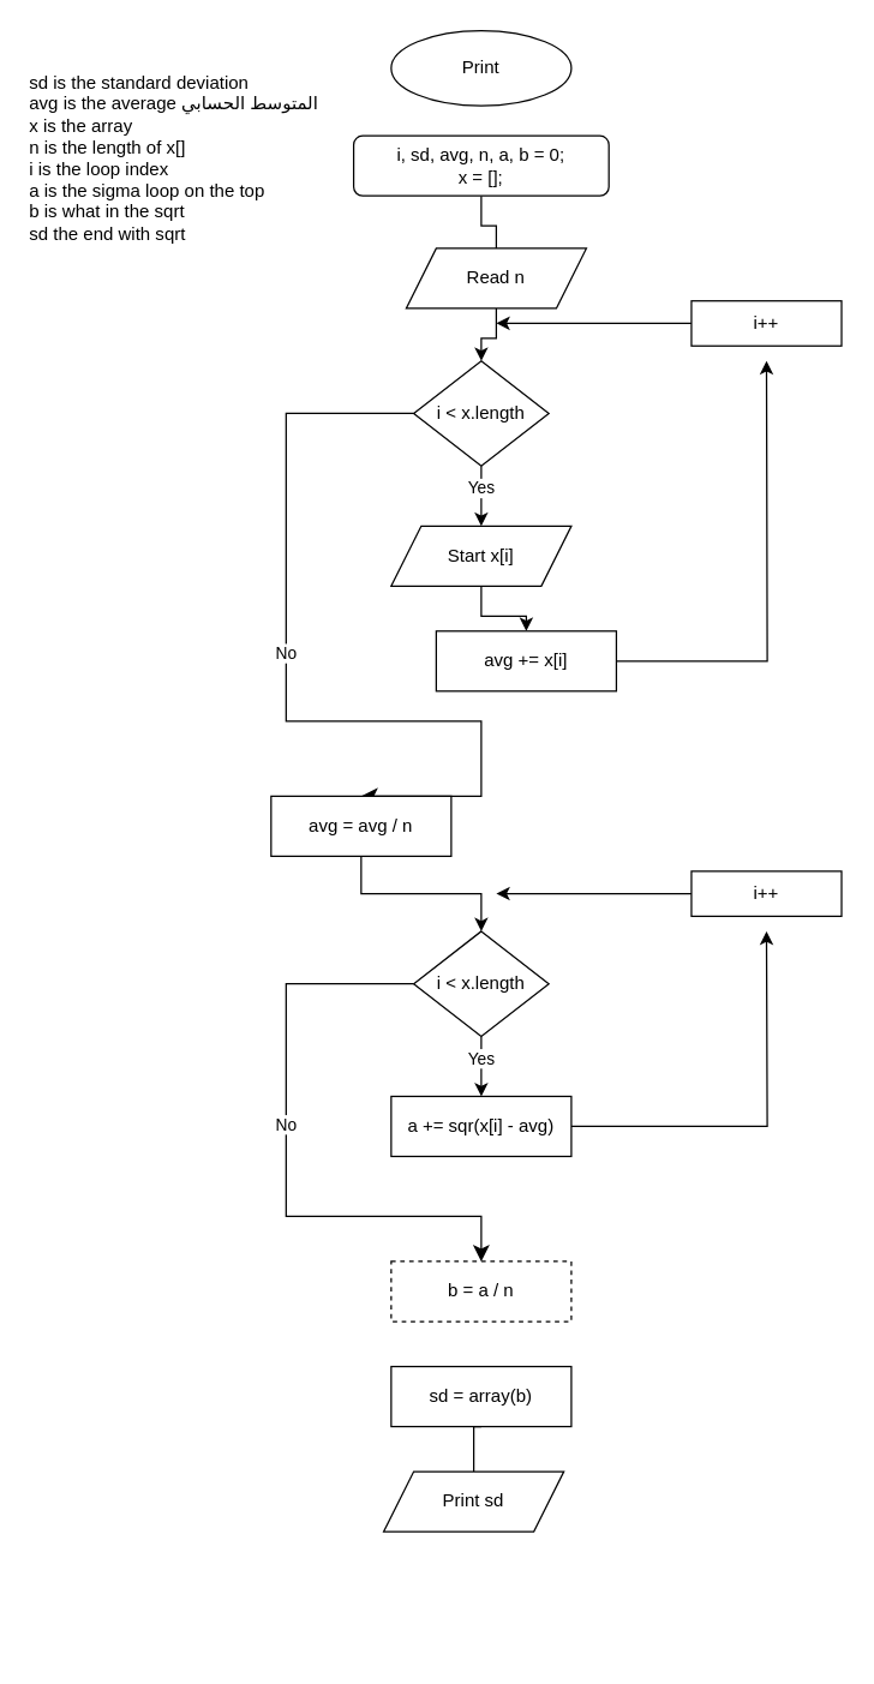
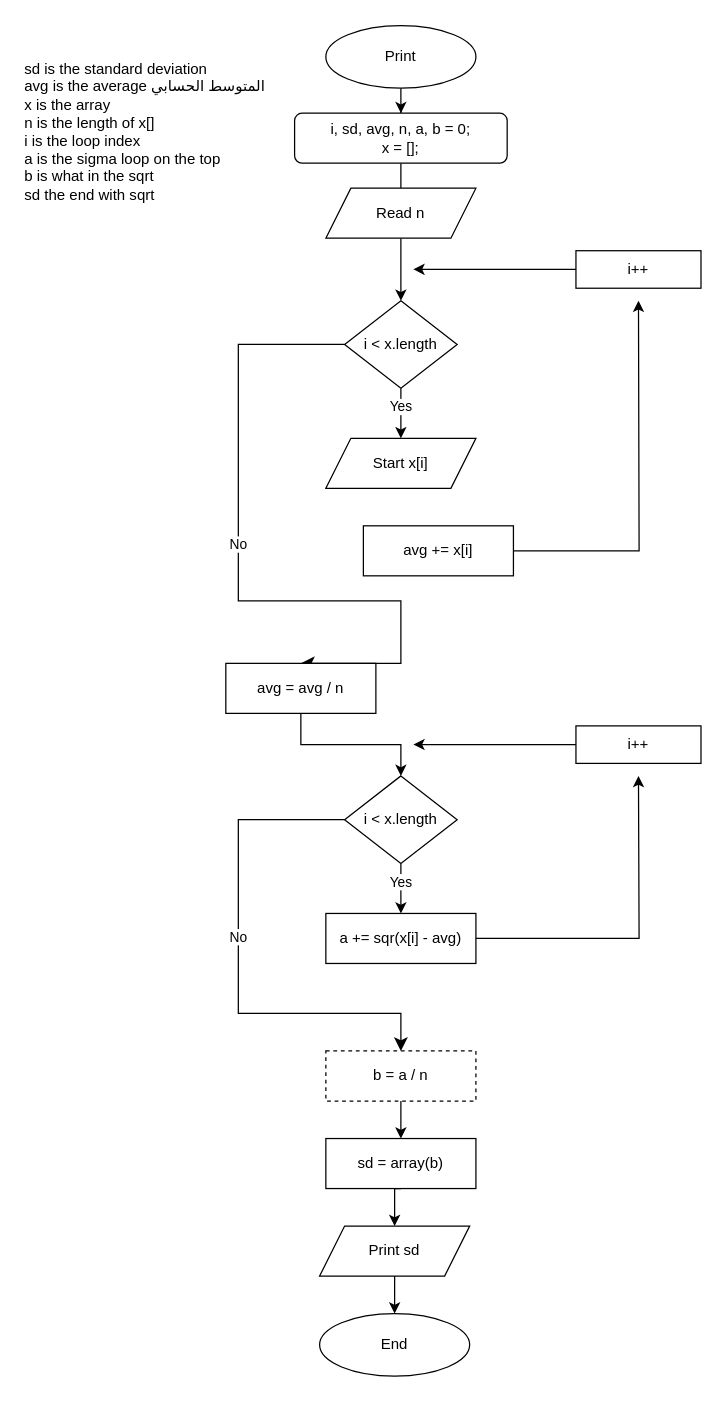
  <mxCell id="0" />
  <mxCell id="1" parent="0" />
+ <mxCell id="2" value="" style="edgeStyle=orthogonalEdgeStyle;rounded=0;orthogonalLoop=1;jettySize=auto;html=1;" edge="1" parent="1" source="3" target="5"><mxGeometry relative="1" as="geometry" /></mxCell>
  <mxCell id="3" value="Print" style="ellipse;whiteSpace=wrap;html=1;" vertex="1" parent="1"><mxGeometry x="260" y="20" width="120" height="50" as="geometry" /></mxCell>
  <mxCell id="4" value="" style="edgeStyle=orthogonalEdgeStyle;rounded=0;orthogonalLoop=1;jettySize=auto;html=1;endArrow=none;" edge="1" parent="1" source="5" target="7"><mxGeometry relative="1" as="geometry" /></mxCell>
  <mxCell id="5" value="i, sd, avg, n, a, b = 0;&lt;div&gt;x = [];&lt;/div&gt;" style="whiteSpace=wrap;html=1;rounded=1;" vertex="1" parent="1"><mxGeometry x="235" y="90" width="170" height="40" as="geometry" /></mxCell>
  <mxCell id="6" value="" style="edgeStyle=orthogonalEdgeStyle;rounded=0;orthogonalLoop=1;jettySize=auto;html=1;" edge="1" parent="1" source="7" target="10"><mxGeometry relative="1" as="geometry" /></mxCell>
- <mxCell id="7" value="Read n" style="shape=parallelogram;perimeter=parallelogramPerimeter;whiteSpace=wrap;html=1;fixedSize=1;" vertex="1" parent="1"><mxGeometry x="270" y="165" width="120" height="40" as="geometry" /></mxCell>
+ <mxCell id="7" value="Read n" style="shape=parallelogram;perimeter=parallelogramPerimeter;whiteSpace=wrap;html=1;fixedSize=1;" vertex="1" parent="1"><mxGeometry x="260" y="150" width="120" height="40" as="geometry" /></mxCell>
  <mxCell id="8" value="" style="edgeStyle=orthogonalEdgeStyle;rounded=0;orthogonalLoop=1;jettySize=auto;html=1;" edge="1" parent="1" source="10" target="13"><mxGeometry relative="1" as="geometry" /></mxCell>
  <mxCell id="9" value="Yes" style="edgeLabel;html=1;align=center;verticalAlign=middle;resizable=0;points=[];" connectable="0" vertex="1" parent="8"><mxGeometry x="-0.324" y="-1" relative="1" as="geometry"><mxPoint as="offset" /></mxGeometry></mxCell>
  <mxCell id="10" value="i &amp;lt; x.length" style="rhombus;whiteSpace=wrap;html=1;" vertex="1" parent="1"><mxGeometry x="275" y="240" width="90" height="70" as="geometry" /></mxCell>
  <mxCell id="11" style="edgeStyle=orthogonalEdgeStyle;rounded=0;orthogonalLoop=1;jettySize=auto;html=1;exitX=1;exitY=0.5;exitDx=0;exitDy=0;" edge="1" parent="1" source="37"><mxGeometry relative="1" as="geometry"><mxPoint x="510" y="240" as="targetPoint" /></mxGeometry></mxCell>
- <mxCell id="12" style="edgeStyle=orthogonalEdgeStyle;rounded=0;orthogonalLoop=1;jettySize=auto;html=1;exitX=0.5;exitY=1;exitDx=0;exitDy=0;entryX=0.5;entryY=0;entryDx=0;entryDy=0;" edge="1" parent="1" source="13" target="37"><mxGeometry relative="1" as="geometry" /></mxCell>
  <mxCell id="13" value="Start x[i]" style="shape=parallelogram;perimeter=parallelogramPerimeter;whiteSpace=wrap;html=1;fixedSize=1;" vertex="1" parent="1"><mxGeometry x="260" y="350" width="120" height="40" as="geometry" /></mxCell>
  <mxCell id="14" style="edgeStyle=orthogonalEdgeStyle;rounded=0;orthogonalLoop=1;jettySize=auto;html=1;exitX=0;exitY=0.5;exitDx=0;exitDy=0;" edge="1" parent="1" source="15"><mxGeometry relative="1" as="geometry"><mxPoint x="330" y="214.897" as="targetPoint" /></mxGeometry></mxCell>
  <mxCell id="15" value="i++" style="rounded=0;whiteSpace=wrap;html=1;" vertex="1" parent="1"><mxGeometry x="460" y="200" width="100" height="30" as="geometry" /></mxCell>
  <mxCell id="16" value="&lt;div style=&quot;text-align: left;&quot;&gt;&lt;span style=&quot;background-color: initial;&quot;&gt;sd is the standard deviation&lt;/span&gt;&lt;/div&gt;&lt;div style=&quot;text-align: left;&quot;&gt;&lt;span style=&quot;background-color: initial;&quot;&gt;avg is the average المتوسط الحسابي&lt;/span&gt;&lt;/div&gt;&lt;div style=&quot;text-align: left;&quot;&gt;x is the array&lt;/div&gt;&lt;div style=&quot;text-align: left;&quot;&gt;n is the length of x[]&lt;br&gt;&lt;/div&gt;&lt;div style=&quot;text-align: left;&quot;&gt;i is the loop index&lt;/div&gt;&lt;div style=&quot;text-align: left;&quot;&gt;a is the sigma loop on the top&lt;/div&gt;&lt;div style=&quot;text-align: left;&quot;&gt;b is what in the sqrt&amp;nbsp;&lt;/div&gt;&lt;div style=&quot;text-align: left;&quot;&gt;sd the end with sqrt&lt;/div&gt;" style="text;html=1;align=center;verticalAlign=middle;resizable=0;points=[];autosize=1;strokeColor=none;fillColor=none;" vertex="1" parent="1"><mxGeometry x="20" y="40" width="190" height="130" as="geometry" /></mxCell>
  <mxCell id="17" value="" style="edgeStyle=segmentEdgeStyle;endArrow=classic;html=1;curved=0;rounded=0;endSize=8;startSize=8;sourcePerimeterSpacing=0;targetPerimeterSpacing=0;exitX=0;exitY=0.5;exitDx=0;exitDy=0;entryX=0.5;entryY=0;entryDx=0;entryDy=0;" edge="1" parent="1" source="10" target="20"><mxGeometry width="100" relative="1" as="geometry"><mxPoint x="190" y="270" as="sourcePoint" /><mxPoint x="140" y="630" as="targetPoint" /><Array as="points"><mxPoint x="190" y="275" /><mxPoint x="190" y="480" /><mxPoint x="320" y="480" /></Array></mxGeometry></mxCell>
  <mxCell id="18" value="No" style="edgeLabel;html=1;align=center;verticalAlign=middle;resizable=0;points=[];" connectable="0" vertex="1" parent="17"><mxGeometry x="-0.111" y="-1" relative="1" as="geometry"><mxPoint as="offset" /></mxGeometry></mxCell>
  <mxCell id="19" style="edgeStyle=orthogonalEdgeStyle;rounded=0;orthogonalLoop=1;jettySize=auto;html=1;exitX=0.5;exitY=1;exitDx=0;exitDy=0;" edge="1" parent="1" source="20" target="23"><mxGeometry relative="1" as="geometry" /></mxCell>
  <mxCell id="20" value="avg = avg / n" style="rounded=0;whiteSpace=wrap;html=1;" vertex="1" parent="1"><mxGeometry x="180" y="530" width="120" height="40" as="geometry" /></mxCell>
  <mxCell id="21" value="" style="edgeStyle=orthogonalEdgeStyle;rounded=0;orthogonalLoop=1;jettySize=auto;html=1;" edge="1" parent="1" source="23"><mxGeometry relative="1" as="geometry"><mxPoint x="320" y="730" as="targetPoint" /></mxGeometry></mxCell>
  <mxCell id="22" value="Yes" style="edgeLabel;html=1;align=center;verticalAlign=middle;resizable=0;points=[];" connectable="0" vertex="1" parent="21"><mxGeometry x="-0.324" y="-1" relative="1" as="geometry"><mxPoint as="offset" /></mxGeometry></mxCell>
  <mxCell id="23" value="i &amp;lt; x.length" style="rhombus;whiteSpace=wrap;html=1;" vertex="1" parent="1"><mxGeometry x="275" y="620" width="90" height="70" as="geometry" /></mxCell>
  <mxCell id="24" style="edgeStyle=orthogonalEdgeStyle;rounded=0;orthogonalLoop=1;jettySize=auto;html=1;exitX=1;exitY=0.5;exitDx=0;exitDy=0;" edge="1" parent="1" source="29"><mxGeometry relative="1" as="geometry"><mxPoint x="510" y="620" as="targetPoint" /><mxPoint x="369.983" y="750.034" as="sourcePoint" /></mxGeometry></mxCell>
  <mxCell id="25" style="edgeStyle=orthogonalEdgeStyle;rounded=0;orthogonalLoop=1;jettySize=auto;html=1;exitX=0;exitY=0.5;exitDx=0;exitDy=0;" edge="1" parent="1" source="26"><mxGeometry relative="1" as="geometry"><mxPoint x="330" y="594.897" as="targetPoint" /></mxGeometry></mxCell>
  <mxCell id="26" value="i++" style="rounded=0;whiteSpace=wrap;html=1;" vertex="1" parent="1"><mxGeometry x="460" y="580" width="100" height="30" as="geometry" /></mxCell>
  <mxCell id="27" value="" style="edgeStyle=segmentEdgeStyle;endArrow=classic;html=1;curved=0;rounded=0;endSize=8;startSize=8;sourcePerimeterSpacing=0;targetPerimeterSpacing=0;exitX=0;exitY=0.5;exitDx=0;exitDy=0;entryX=0.5;entryY=0;entryDx=0;entryDy=0;" edge="1" parent="1" source="23" target="31"><mxGeometry width="100" relative="1" as="geometry"><mxPoint x="190" y="650" as="sourcePoint" /><mxPoint x="310" y="810" as="targetPoint" /><Array as="points"><mxPoint x="190" y="655" /><mxPoint x="190" y="810" /><mxPoint x="320" y="810" /></Array></mxGeometry></mxCell>
  <mxCell id="28" value="No" style="edgeLabel;html=1;align=center;verticalAlign=middle;resizable=0;points=[];" connectable="0" vertex="1" parent="27"><mxGeometry x="-0.111" y="-1" relative="1" as="geometry"><mxPoint as="offset" /></mxGeometry></mxCell>
  <mxCell id="29" value="a += sqr(x[i] - avg)" style="rounded=0;whiteSpace=wrap;html=1;" vertex="1" parent="1"><mxGeometry x="260" y="730" width="120" height="40" as="geometry" /></mxCell>
+ <mxCell id="30" style="edgeStyle=orthogonalEdgeStyle;rounded=0;orthogonalLoop=1;jettySize=auto;html=1;exitX=0.5;exitY=1;exitDx=0;exitDy=0;entryX=0.5;entryY=0;entryDx=0;entryDy=0;" edge="1" parent="1" source="31" target="33"><mxGeometry relative="1" as="geometry" /></mxCell>
  <mxCell id="31" value="b = a / n" style="rounded=0;whiteSpace=wrap;html=1;dashed=1;" vertex="1" parent="1"><mxGeometry x="260" y="840" width="120" height="40" as="geometry" /></mxCell>
- <mxCell id="32" style="edgeStyle=orthogonalEdgeStyle;rounded=0;orthogonalLoop=1;jettySize=auto;html=1;exitX=0.5;exitY=1;exitDx=0;exitDy=0;entryX=0.5;entryY=0;entryDx=0;entryDy=0;endArrow=none;" edge="1" parent="1" source="33" target="35"><mxGeometry relative="1" as="geometry" /></mxCell>
+ <mxCell id="32" style="edgeStyle=orthogonalEdgeStyle;rounded=0;orthogonalLoop=1;jettySize=auto;html=1;exitX=0.5;exitY=1;exitDx=0;exitDy=0;entryX=0.5;entryY=0;entryDx=0;entryDy=0;" edge="1" parent="1" source="33" target="35"><mxGeometry relative="1" as="geometry" /></mxCell>
  <mxCell id="33" value="sd = array(b)" style="rounded=0;whiteSpace=wrap;html=1;" vertex="1" parent="1"><mxGeometry x="260" y="910" width="120" height="40" as="geometry" /></mxCell>
+ <mxCell id="34" style="edgeStyle=orthogonalEdgeStyle;rounded=0;orthogonalLoop=1;jettySize=auto;html=1;exitX=0.5;exitY=1;exitDx=0;exitDy=0;entryX=0.5;entryY=0;entryDx=0;entryDy=0;" edge="1" parent="1" source="35" target="36"><mxGeometry relative="1" as="geometry" /></mxCell>
  <mxCell id="35" value="Print sd" style="shape=parallelogram;perimeter=parallelogramPerimeter;whiteSpace=wrap;html=1;fixedSize=1;" vertex="1" parent="1"><mxGeometry x="255" y="980" width="120" height="40" as="geometry" /></mxCell>
+ <mxCell id="36" value="End" style="ellipse;whiteSpace=wrap;html=1;" vertex="1" parent="1"><mxGeometry x="255" y="1050" width="120" height="50" as="geometry" /></mxCell>
  <mxCell id="37" value="avg += x[i]" style="rounded=0;whiteSpace=wrap;html=1;" vertex="1" parent="1"><mxGeometry x="290" y="420" width="120" height="40" as="geometry" /></mxCell>
